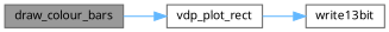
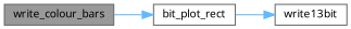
  digraph {
    fontname="Noto Sans"
    rankdir=LR
    node [color=grey40 fillcolor=white fontname="Noto Sans" fontsize=10 shape=box style=filled]
    edge [color=steelblue1 fontname="Noto Sans" fontsize=10 labelfontname=Helvetica labelfontsize=10 style=solid]
-   n1 [color=gray40 fillcolor=grey60 fontcolor=black height=0.2 label=draw_colour_bars width=0.4]
-   n2 [height=0.2 label=vdp_plot_rect width=0.4]
+   n1 [color=gray40 fillcolor=grey60 fontcolor=black height=0.2 label=write_colour_bars width=0.4]
+   n2 [height=0.2 label=bit_plot_rect width=0.4]
    n3 [height=0.2 label=write13bit width=0.4]
    n1 -> n2
    n2 -> n3
  }
